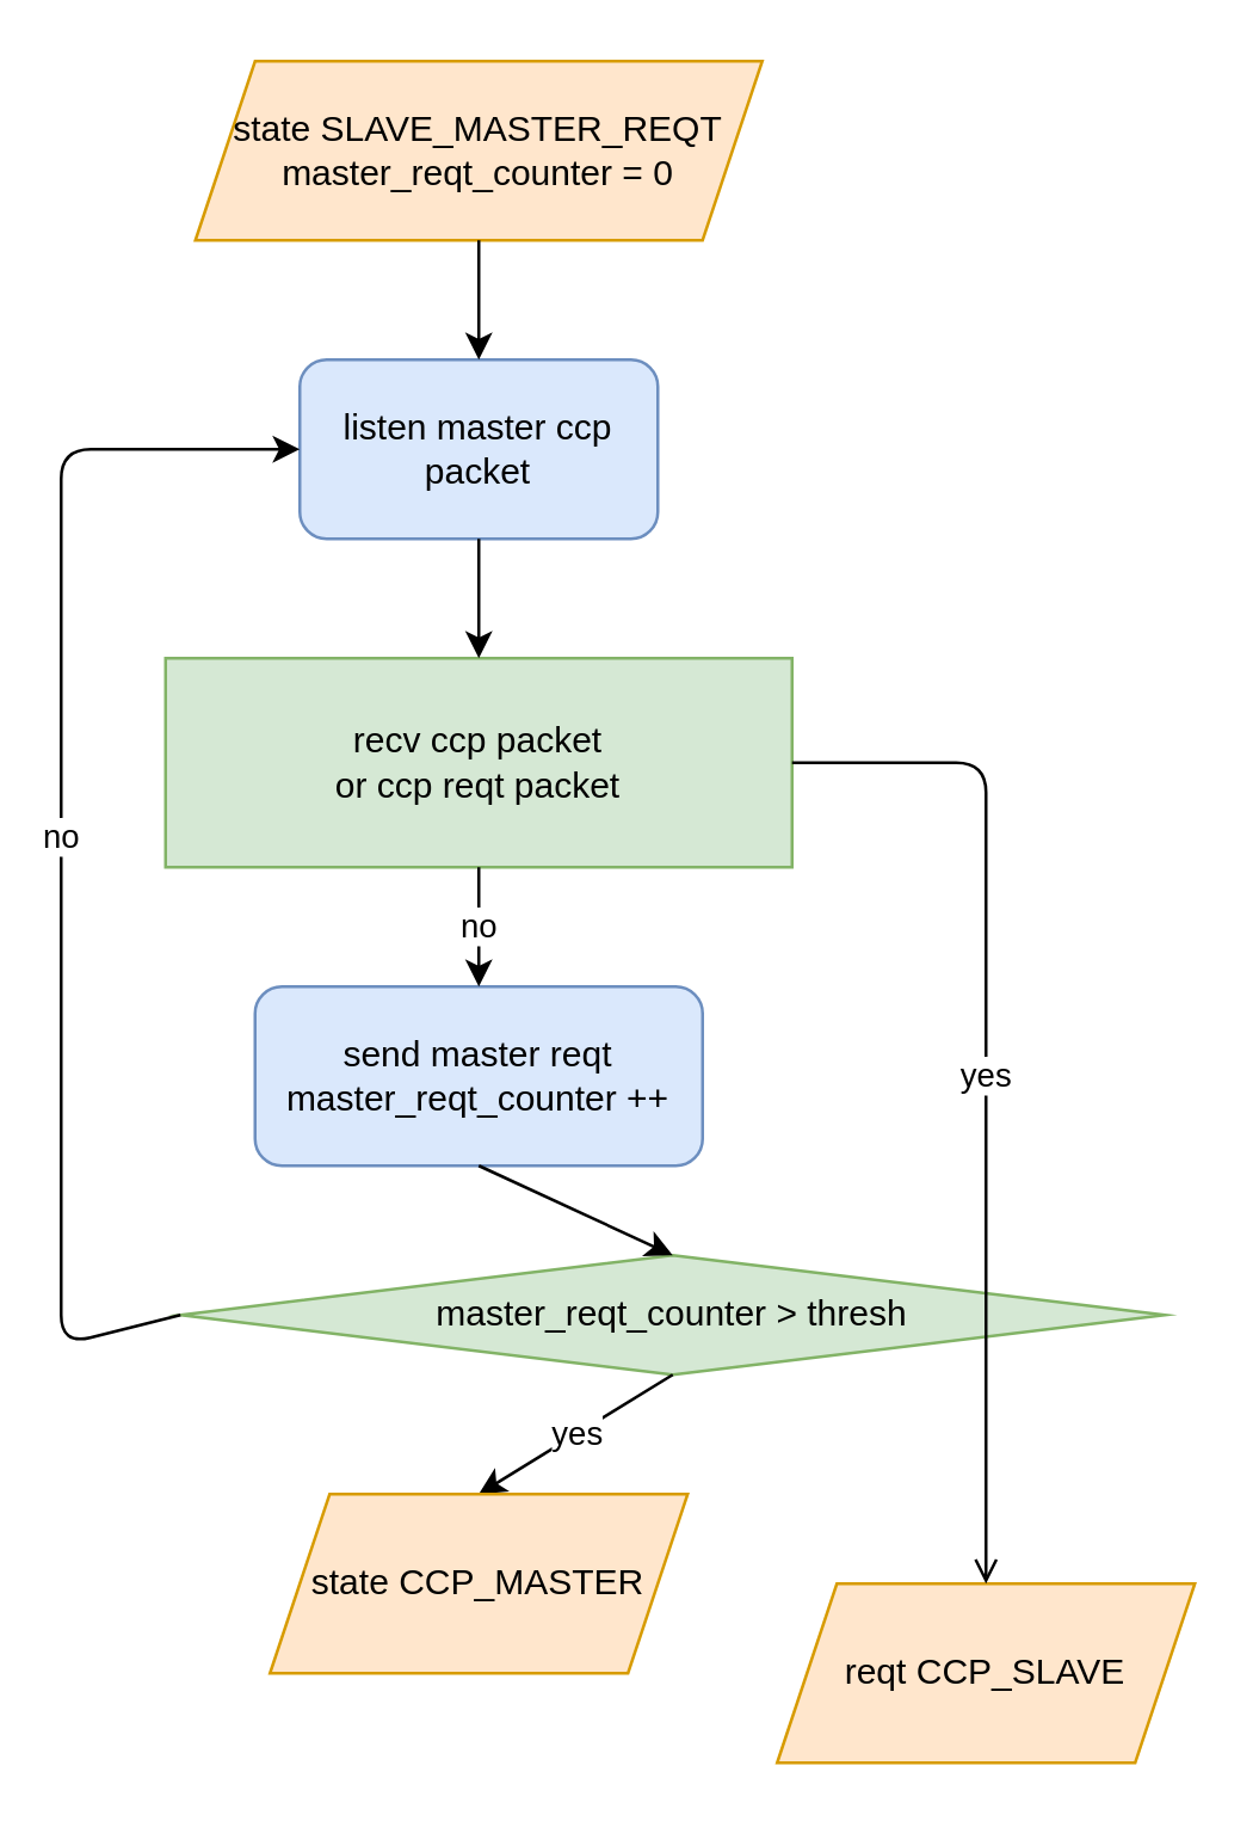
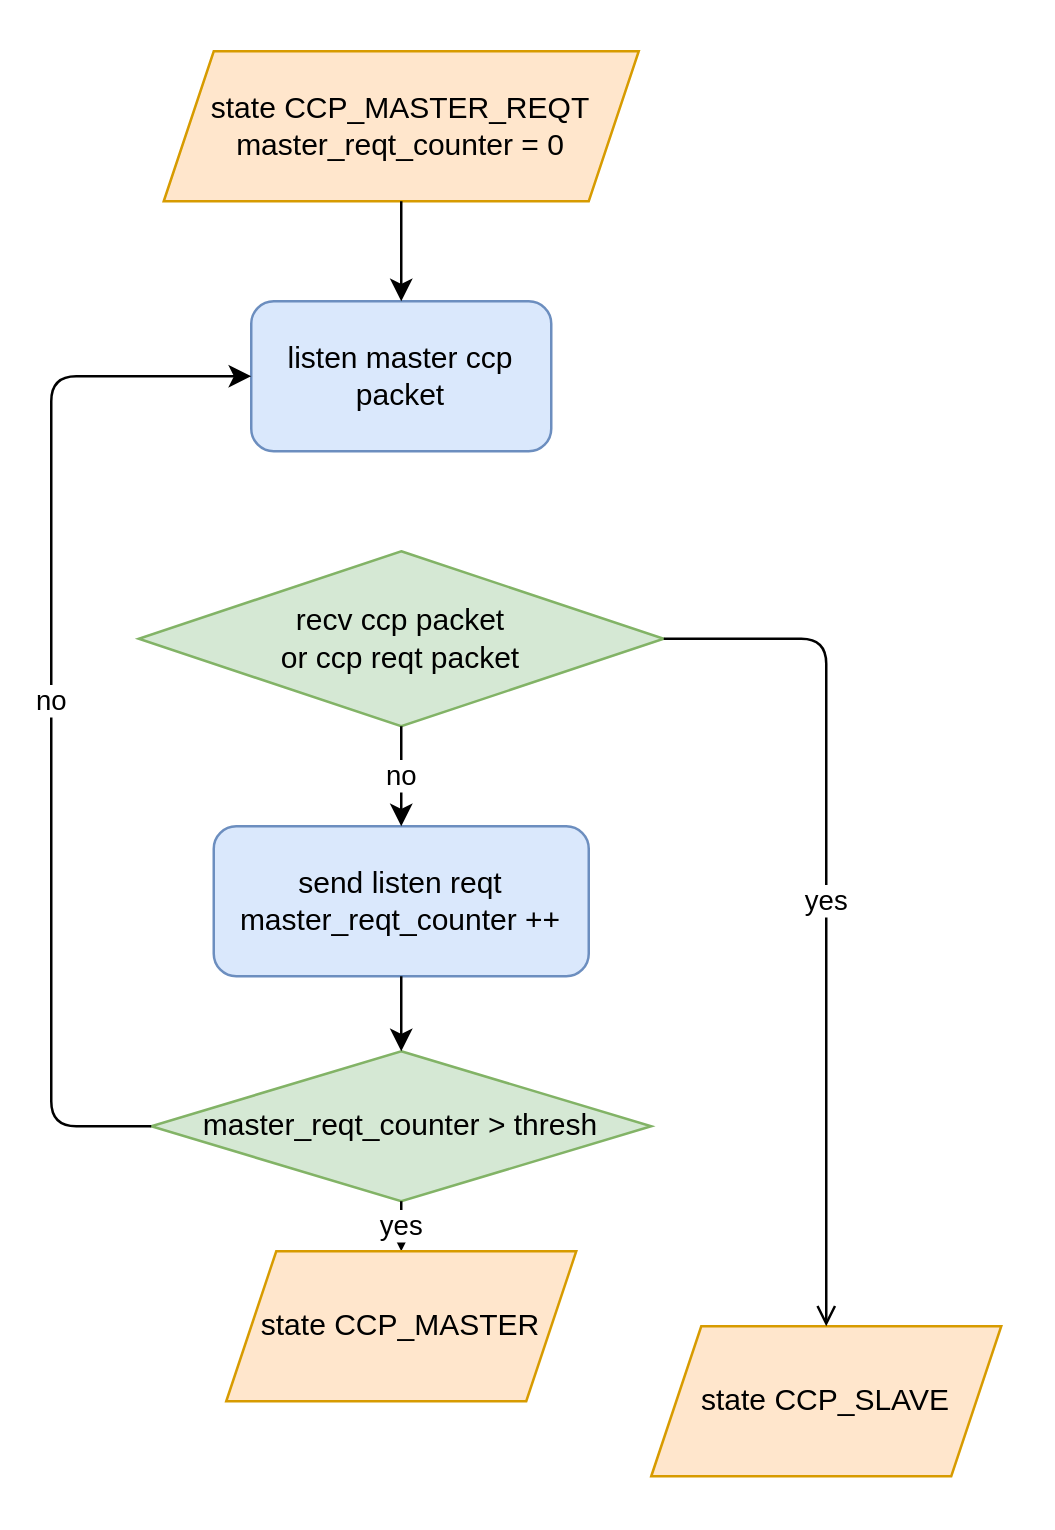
  <mxCell id="0" />
  <mxCell id="1" parent="0" />
  <mxCell id="2" value="listen master ccp packet" style="rounded=1;whiteSpace=wrap;html=1;fillColor=#dae8fc;strokeColor=#6c8ebf;" vertex="1" parent="1"><mxGeometry x="100" y="120" width="120" height="60" as="geometry" /></mxCell>
- <mxCell id="3" value="send master reqt&lt;br&gt;master_reqt_counter ++" style="rounded=1;whiteSpace=wrap;html=1;fillColor=#dae8fc;strokeColor=#6c8ebf;" vertex="1" parent="1"><mxGeometry x="85" y="330" width="150" height="60" as="geometry" /></mxCell>
- <mxCell id="4" value="recv ccp packet&lt;br&gt;or ccp reqt packet" style="whiteSpace=wrap;html=1;fillColor=#d5e8d4;strokeColor=#82b366;rounded=0;" vertex="1" parent="1"><mxGeometry x="55" y="220" width="210" height="70" as="geometry" /></mxCell>
+ <mxCell id="3" value="send listen reqt&lt;br&gt;master_reqt_counter ++" style="rounded=1;whiteSpace=wrap;html=1;fillColor=#dae8fc;strokeColor=#6c8ebf;" vertex="1" parent="1"><mxGeometry x="85" y="330" width="150" height="60" as="geometry" /></mxCell>
+ <mxCell id="4" value="recv ccp packet&lt;br&gt;or ccp reqt packet" style="rhombus;whiteSpace=wrap;html=1;fillColor=#d5e8d4;strokeColor=#82b366;" vertex="1" parent="1"><mxGeometry x="55" y="220" width="210" height="70" as="geometry" /></mxCell>
  <mxCell id="5" value="no" style="endArrow=classic;html=1;exitX=0.5;exitY=1;exitDx=0;exitDy=0;entryX=0.5;entryY=0;entryDx=0;entryDy=0;" edge="1" parent="1" source="4" target="3"><mxGeometry width="50" height="50" relative="1" as="geometry"><mxPoint x="120" y="260" as="sourcePoint" /><mxPoint x="170" y="210" as="targetPoint" /></mxGeometry></mxCell>
- <mxCell id="6" value="&lt;span&gt;master_reqt_counter &amp;gt; thresh&lt;/span&gt;" style="rhombus;whiteSpace=wrap;html=1;fillColor=#d5e8d4;strokeColor=#82b366;" vertex="1" parent="1"><mxGeometry x="60" y="420" width="330" height="40" as="geometry" /></mxCell>
+ <mxCell id="6" value="&lt;span&gt;master_reqt_counter &amp;gt; thresh&lt;/span&gt;" style="rhombus;whiteSpace=wrap;html=1;fillColor=#d5e8d4;strokeColor=#82b366;" vertex="1" parent="1"><mxGeometry x="60" y="420" width="200" height="60" as="geometry" /></mxCell>
  <mxCell id="7" value="" style="endArrow=classic;html=1;exitX=0.5;exitY=1;exitDx=0;exitDy=0;entryX=0.5;entryY=0;entryDx=0;entryDy=0;" edge="1" parent="1" source="3" target="6"><mxGeometry width="50" height="50" relative="1" as="geometry"><mxPoint x="130" y="370" as="sourcePoint" /><mxPoint x="180" y="320" as="targetPoint" /></mxGeometry></mxCell>
  <mxCell id="8" value="no" style="endArrow=classic;html=1;exitX=0;exitY=0.5;exitDx=0;exitDy=0;entryX=0;entryY=0.5;entryDx=0;entryDy=0;" edge="1" parent="1" source="6" target="2"><mxGeometry width="50" height="50" relative="1" as="geometry"><mxPoint x="130" y="370" as="sourcePoint" /><mxPoint x="180" y="320" as="targetPoint" /><Array as="points"><mxPoint x="20" y="450" /><mxPoint x="20" y="150" /></Array></mxGeometry></mxCell>
- <mxCell id="9" value="" style="endArrow=classic;html=1;exitX=0.5;exitY=1;exitDx=0;exitDy=0;" edge="1" parent="1" source="2" target="4"><mxGeometry width="50" height="50" relative="1" as="geometry"><mxPoint x="140" y="350" as="sourcePoint" /><mxPoint x="190" y="300" as="targetPoint" /></mxGeometry></mxCell>
  <mxCell id="10" value="yes" style="endArrow=classic;html=1;exitX=0.5;exitY=1;exitDx=0;exitDy=0;entryX=0.5;entryY=0;entryDx=0;entryDy=0;" edge="1" parent="1" source="6" target="11"><mxGeometry width="50" height="50" relative="1" as="geometry"><mxPoint x="180" y="320" as="sourcePoint" /><mxPoint x="280" y="450" as="targetPoint" /></mxGeometry></mxCell>
  <mxCell id="11" value="&lt;span&gt;state CCP_MASTER&lt;/span&gt;" style="shape=parallelogram;perimeter=parallelogramPerimeter;whiteSpace=wrap;html=1;fixedSize=1;fillColor=#ffe6cc;strokeColor=#d79b00;" vertex="1" parent="1"><mxGeometry x="90" y="500" width="140" height="60" as="geometry" /></mxCell>
- <mxCell id="12" value="&lt;span&gt;state SLAVE_MASTER_REQT&lt;br&gt;&lt;/span&gt;master_reqt_counter = 0&lt;span&gt;&lt;br&gt;&lt;/span&gt;" style="shape=parallelogram;perimeter=parallelogramPerimeter;whiteSpace=wrap;html=1;fixedSize=1;fillColor=#ffe6cc;strokeColor=#d79b00;" vertex="1" parent="1"><mxGeometry x="65" y="20" width="190" height="60" as="geometry" /></mxCell>
+ <mxCell id="12" value="&lt;span&gt;state CCP_MASTER_REQT&lt;br&gt;&lt;/span&gt;master_reqt_counter = 0&lt;span&gt;&lt;br&gt;&lt;/span&gt;" style="shape=parallelogram;perimeter=parallelogramPerimeter;whiteSpace=wrap;html=1;fixedSize=1;fillColor=#ffe6cc;strokeColor=#d79b00;" vertex="1" parent="1"><mxGeometry x="65" y="20" width="190" height="60" as="geometry" /></mxCell>
  <mxCell id="13" value="" style="endArrow=classic;html=1;exitX=0.5;exitY=1;exitDx=0;exitDy=0;entryX=0.5;entryY=0;entryDx=0;entryDy=0;" edge="1" parent="1" source="12" target="2"><mxGeometry width="50" height="50" relative="1" as="geometry"><mxPoint x="-30" y="200" as="sourcePoint" /><mxPoint x="20" y="150" as="targetPoint" /></mxGeometry></mxCell>
- <mxCell id="14" value="&lt;span&gt;reqt CCP_SLAVE&lt;/span&gt;" style="shape=parallelogram;perimeter=parallelogramPerimeter;whiteSpace=wrap;html=1;fixedSize=1;fillColor=#ffe6cc;strokeColor=#d79b00;" vertex="1" parent="1"><mxGeometry x="260" y="530" width="140" height="60" as="geometry" /></mxCell>
+ <mxCell id="14" value="&lt;span&gt;state CCP_SLAVE&lt;/span&gt;" style="shape=parallelogram;perimeter=parallelogramPerimeter;whiteSpace=wrap;html=1;fixedSize=1;fillColor=#ffe6cc;strokeColor=#d79b00;" vertex="1" parent="1"><mxGeometry x="260" y="530" width="140" height="60" as="geometry" /></mxCell>
  <mxCell id="15" value="yes" style="endArrow=open;html=1;exitX=1;exitY=0.5;exitDx=0;exitDy=0;entryX=0.5;entryY=0;entryDx=0;entryDy=0;" edge="1" parent="1" source="4" target="14"><mxGeometry width="50" height="50" relative="1" as="geometry"><mxPoint x="500" y="330" as="sourcePoint" /><mxPoint x="550" y="280" as="targetPoint" /><Array as="points"><mxPoint x="330" y="255" /></Array></mxGeometry></mxCell>
